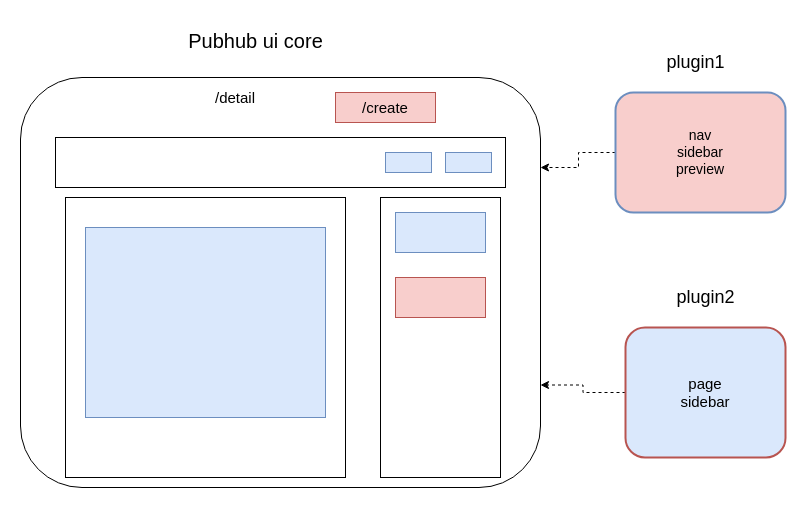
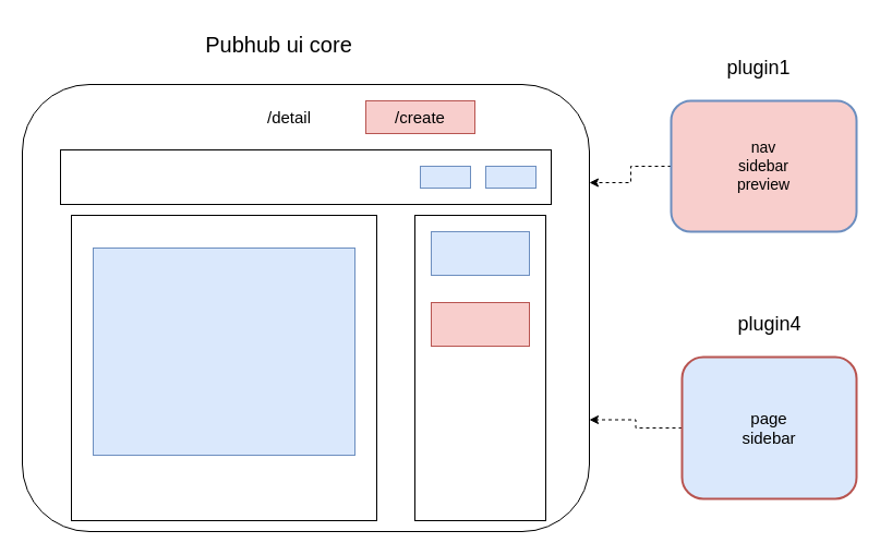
  <mxCell id="0" />
  <mxCell id="1" parent="0" />
  <mxCell id="2" value="&lt;font style=&quot;font-size: 15px;&quot;&gt;Pubhub UI Core&lt;/font&gt;" style="rounded=1;whiteSpace=wrap;html=1;" vertex="1" parent="1"><mxGeometry x="20" y="77" width="520" height="410" as="geometry" /></mxCell>
  <mxCell id="3" style="edgeStyle=orthogonalEdgeStyle;rounded=0;orthogonalLoop=1;jettySize=auto;html=1;exitX=0;exitY=0.5;exitDx=0;exitDy=0;dashed=1;" edge="1" parent="1" source="4" target="2"><mxGeometry relative="1" as="geometry"><Array as="points"><mxPoint x="578" y="152" /><mxPoint x="578" y="167" /></Array></mxGeometry></mxCell>
  <mxCell id="4" value="&lt;font style=&quot;font-size: 14px;&quot;&gt;nav&lt;/font&gt;&lt;div style=&quot;font-size: 14px;&quot;&gt;&lt;font style=&quot;font-size: 14px;&quot;&gt;sidebar&lt;/font&gt;&lt;/div&gt;&lt;div style=&quot;font-size: 14px;&quot;&gt;&lt;font style=&quot;font-size: 14px;&quot;&gt;preview&lt;/font&gt;&lt;/div&gt;" style="rounded=1;whiteSpace=wrap;html=1;fillColor=#f8cecc;strokeColor=#6c8ebf;strokeWidth=2;" vertex="1" parent="1"><mxGeometry x="615" y="92" width="170" height="120" as="geometry" /></mxCell>
  <mxCell id="5" style="edgeStyle=orthogonalEdgeStyle;rounded=0;orthogonalLoop=1;jettySize=auto;html=1;exitX=0;exitY=0.5;exitDx=0;exitDy=0;entryX=1;entryY=0.75;entryDx=0;entryDy=0;dashed=1;" edge="1" parent="1" source="6" target="2"><mxGeometry relative="1" as="geometry" /></mxCell>
  <mxCell id="6" value="&lt;font style=&quot;font-size: 15px;&quot;&gt;page&lt;/font&gt;&lt;div&gt;&lt;font style=&quot;font-size: 15px;&quot;&gt;sidebar&lt;/font&gt;&lt;/div&gt;" style="rounded=1;whiteSpace=wrap;html=1;fillColor=#dae8fc;strokeColor=#b85450;strokeWidth=2;fontStyle=0;" vertex="1" parent="1"><mxGeometry x="625" y="327" width="160" height="130" as="geometry" /></mxCell>
  <mxCell id="7" value="plugin1" style="text;html=1;align=center;verticalAlign=middle;resizable=0;points=[];autosize=1;strokeColor=none;fillColor=none;strokeWidth=3;fontSize=18;" vertex="1" parent="1"><mxGeometry x="655" y="42" width="80" height="40" as="geometry" /></mxCell>
- <mxCell id="8" value="plugin2" style="text;html=1;align=center;verticalAlign=middle;resizable=0;points=[];autosize=1;strokeColor=none;fillColor=none;strokeWidth=3;fontSize=18;" vertex="1" parent="1"><mxGeometry x="665" y="277" width="80" height="40" as="geometry" /></mxCell>
+ <mxCell id="8" value="plugin4" style="text;html=1;align=center;verticalAlign=middle;resizable=0;points=[];autosize=1;strokeColor=none;fillColor=none;strokeWidth=3;fontSize=18;" vertex="1" parent="1"><mxGeometry x="665" y="277" width="80" height="40" as="geometry" /></mxCell>
  <mxCell id="9" value="" style="rounded=0;whiteSpace=wrap;html=1;" vertex="1" parent="1"><mxGeometry x="55" y="137" width="450" height="50" as="geometry" /></mxCell>
  <mxCell id="10" value="" style="whiteSpace=wrap;html=1;aspect=fixed;" vertex="1" parent="1"><mxGeometry x="65" y="197" width="280" height="280" as="geometry" /></mxCell>
  <mxCell id="11" value="" style="rounded=0;whiteSpace=wrap;html=1;" vertex="1" parent="1"><mxGeometry x="380" y="197" width="120" height="280" as="geometry" /></mxCell>
  <mxCell id="12" value="" style="rounded=0;whiteSpace=wrap;html=1;strokeColor=#6c8ebf;fillColor=#dae8fc;" vertex="1" parent="1"><mxGeometry x="395" y="212" width="90" height="40" as="geometry" /></mxCell>
  <mxCell id="13" value="" style="rounded=0;whiteSpace=wrap;html=1;strokeColor=#b85450;fillColor=#f8cecc;" vertex="1" parent="1"><mxGeometry x="395" y="277" width="90" height="40" as="geometry" /></mxCell>
  <mxCell id="14" value="" style="rounded=0;whiteSpace=wrap;html=1;fillColor=#dae8fc;strokeColor=#6c8ebf;" vertex="1" parent="1"><mxGeometry x="385" y="152" width="46" height="20" as="geometry" /></mxCell>
  <mxCell id="15" value="" style="rounded=0;whiteSpace=wrap;html=1;fillColor=#dae8fc;strokeColor=#6c8ebf;" vertex="1" parent="1"><mxGeometry x="445" y="152" width="46" height="20" as="geometry" /></mxCell>
  <mxCell id="16" value="" style="rounded=0;whiteSpace=wrap;html=1;fillColor=#dae8fc;strokeColor=#6c8ebf;" vertex="1" parent="1"><mxGeometry x="85" y="227" width="240" height="190" as="geometry" /></mxCell>
  <mxCell id="17" value="Pubhub ui core" style="text;html=1;align=center;verticalAlign=middle;resizable=0;points=[];autosize=1;strokeColor=none;fillColor=none;fontSize=20;" vertex="1" parent="1"><mxGeometry x="175" y="20" width="160" height="40" as="geometry" /></mxCell>
- <mxCell id="18" value="/detail" style="text;html=1;align=center;verticalAlign=middle;whiteSpace=wrap;rounded=0;fontSize=15;" vertex="1" parent="1"><mxGeometry x="205" y="82" width="60" height="30" as="geometry" /></mxCell>
+ <mxCell id="18" value="/detail" style="text;html=1;align=center;verticalAlign=middle;whiteSpace=wrap;rounded=0;fontSize=15;" vertex="1" parent="1"><mxGeometry x="235" y="92" width="60" height="30" as="geometry" /></mxCell>
  <mxCell id="19" value="/create" style="text;html=1;align=center;verticalAlign=middle;whiteSpace=wrap;rounded=0;fillColor=#f8cecc;strokeColor=#b85450;fontSize=15;" vertex="1" parent="1"><mxGeometry x="335" y="92" width="100" height="30" as="geometry" /></mxCell>
